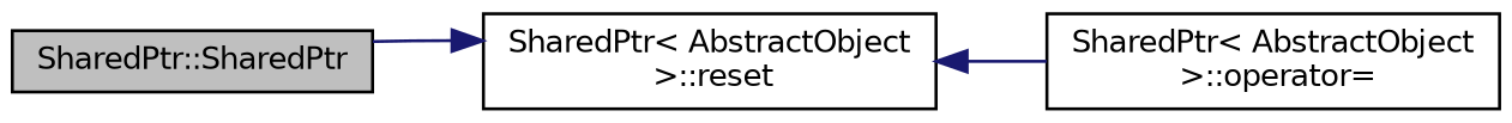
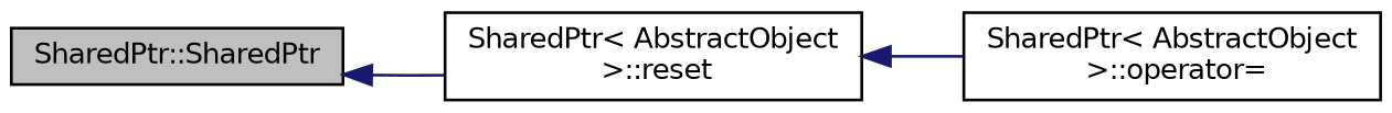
  digraph {
    rankdir=LR
    node [color=black fillcolor=white fontname=Helvetica fontsize=10 shape=record style=filled]
    edge [color=midnightblue dir=back fontname=Helvetica fontsize=10 labelfontname=Helvetica labelfontsize=10 style=solid]
    n1 [fillcolor=grey75 fontcolor=black height=0.2 label="SharedPtr::SharedPtr" width=0.4]
    n2 [height=0.2 label="SharedPtr\< AbstractObject\l \>::reset" width=0.4]
    n3 [height=0.2 label="SharedPtr\< AbstractObject\l \>::operator=" width=0.4]
-   n2 -> n1
+   n1 -> n2
    n2 -> n3
  }
